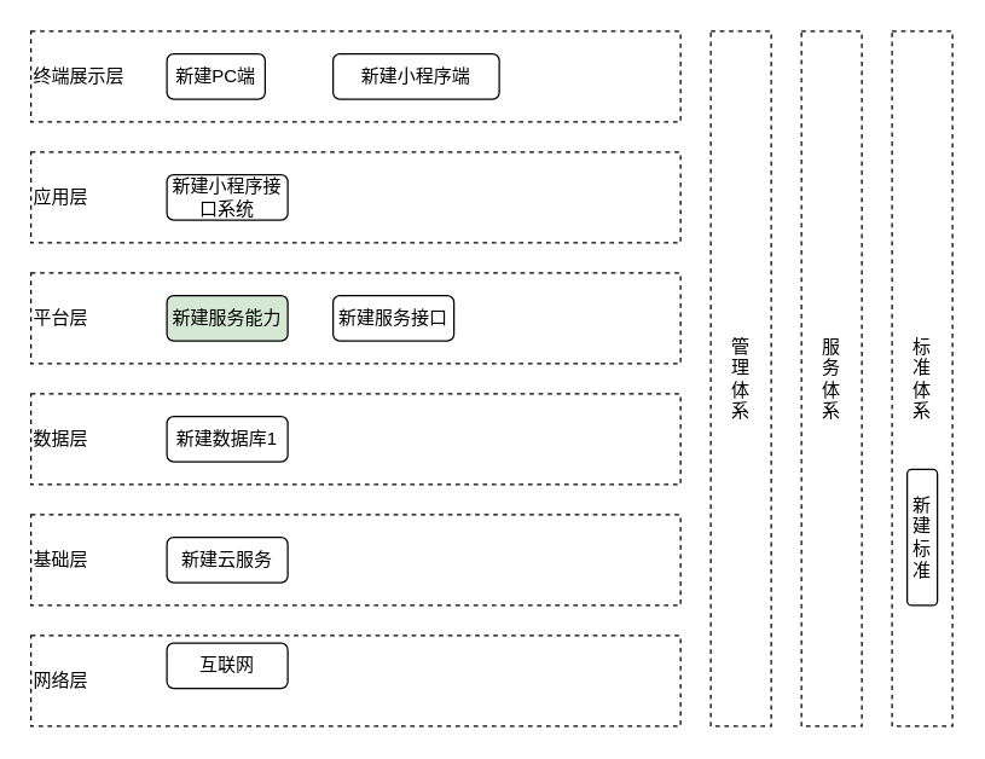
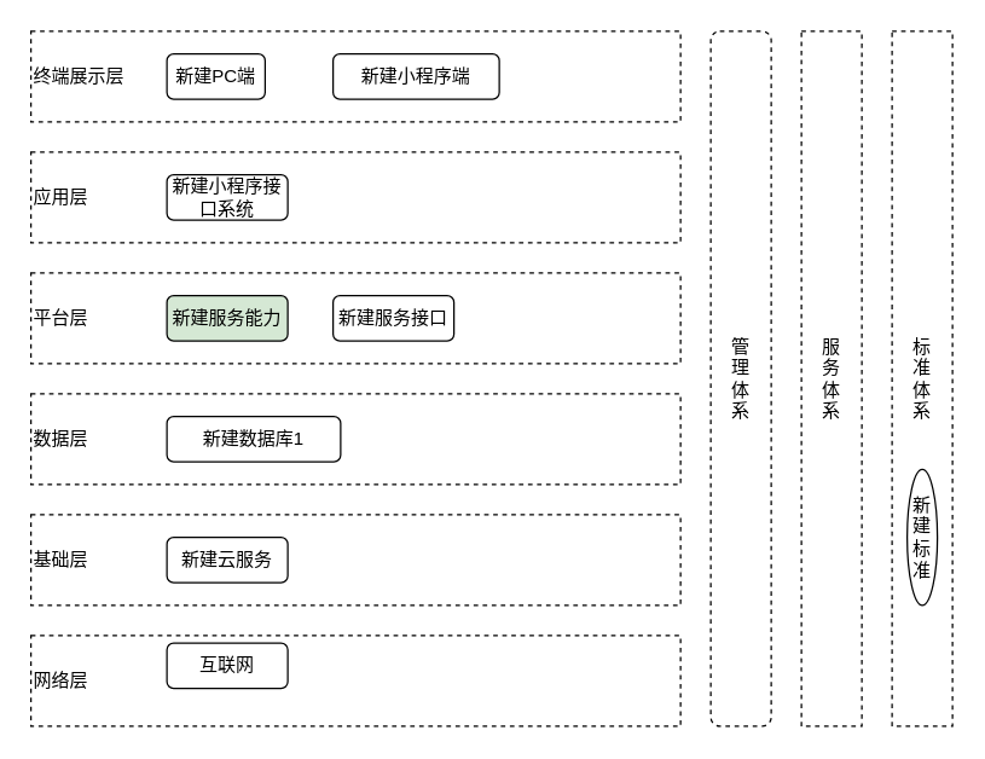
  <mxCell id="0" />
  <mxCell id="1" parent="0" />
  <mxCell id="2" value="终端展示层" style="rounded=0;whiteSpace=wrap;html=1;dashed=1;align=left;" vertex="1" parent="1"><mxGeometry x="20" y="20" width="430" height="60" as="geometry" /></mxCell>
  <mxCell id="3" value="新建PC端" style="rounded=1;whiteSpace=wrap;html=1;" vertex="1" parent="1"><mxGeometry x="110" y="35" width="65" height="30" as="geometry" /></mxCell>
  <mxCell id="4" value="新建小程序端" style="rounded=1;whiteSpace=wrap;html=1;" vertex="1" parent="1"><mxGeometry x="220" y="35" width="110" height="30" as="geometry" /></mxCell>
  <mxCell id="5" value="应用层" style="rounded=0;whiteSpace=wrap;html=1;dashed=1;align=left;" vertex="1" parent="1"><mxGeometry x="20" y="100" width="430" height="60" as="geometry" /></mxCell>
  <mxCell id="6" value="新建小程序接口系统" style="rounded=1;whiteSpace=wrap;html=1;" vertex="1" parent="1"><mxGeometry x="110" y="115" width="80" height="30" as="geometry" /></mxCell>
  <mxCell id="7" value="平台层" style="rounded=0;whiteSpace=wrap;html=1;dashed=1;align=left;" vertex="1" parent="1"><mxGeometry x="20" y="180" width="430" height="60" as="geometry" /></mxCell>
  <mxCell id="8" value="新建服务能力" style="rounded=1;whiteSpace=wrap;html=1;fillColor=#d5e8d4;" vertex="1" parent="1"><mxGeometry x="110" y="195" width="80" height="30" as="geometry" /></mxCell>
  <mxCell id="9" value="新建服务接口" style="rounded=1;whiteSpace=wrap;html=1;" vertex="1" parent="1"><mxGeometry x="220" y="195" width="80" height="30" as="geometry" /></mxCell>
  <mxCell id="10" value="数据层" style="rounded=0;whiteSpace=wrap;html=1;dashed=1;align=left;" vertex="1" parent="1"><mxGeometry x="20" y="260" width="430" height="60" as="geometry" /></mxCell>
  <mxCell id="11" value="基础层" style="rounded=0;whiteSpace=wrap;html=1;dashed=1;align=left;" vertex="1" parent="1"><mxGeometry x="20" y="340" width="430" height="60" as="geometry" /></mxCell>
  <mxCell id="12" value="网络层" style="rounded=0;whiteSpace=wrap;html=1;dashed=1;align=left;" vertex="1" parent="1"><mxGeometry x="20" y="420" width="430" height="60" as="geometry" /></mxCell>
  <mxCell id="13" value="互联网" style="rounded=1;whiteSpace=wrap;html=1;" vertex="1" parent="1"><mxGeometry x="110" y="425" width="80" height="30" as="geometry" /></mxCell>
  <mxCell id="14" value="新建云服务" style="rounded=1;whiteSpace=wrap;html=1;" vertex="1" parent="1"><mxGeometry x="110" y="355" width="80" height="30" as="geometry" /></mxCell>
- <mxCell id="15" value="新建数据库1" style="rounded=1;whiteSpace=wrap;html=1;" vertex="1" parent="1"><mxGeometry x="110" y="275" width="80" height="30" as="geometry" /></mxCell>
+ <mxCell id="15" value="新建数据库1" style="rounded=1;whiteSpace=wrap;html=1;" vertex="1" parent="1"><mxGeometry x="110" y="275" width="115" height="30" as="geometry" /></mxCell>
  <mxCell id="16" value="&lt;div style=&quot;&quot;&gt;标&lt;/div&gt;&lt;div style=&quot;&quot;&gt;准&lt;/div&gt;&lt;div style=&quot;&quot;&gt;体&lt;/div&gt;&lt;div style=&quot;&quot;&gt;系&lt;/div&gt;" style="rounded=0;whiteSpace=wrap;html=1;dashed=1;align=center;" vertex="1" parent="1"><mxGeometry x="590" y="20" width="40" height="460" as="geometry" /></mxCell>
- <mxCell id="17" value="&lt;div style=&quot;&quot;&gt;&lt;span style=&quot;background-color: initial;&quot;&gt;管&lt;/span&gt;&lt;/div&gt;&lt;div style=&quot;&quot;&gt;&lt;span style=&quot;background-color: initial;&quot;&gt;理&lt;/span&gt;&lt;/div&gt;&lt;div style=&quot;&quot;&gt;&lt;span style=&quot;background-color: initial;&quot;&gt;体&lt;/span&gt;&lt;/div&gt;&lt;div style=&quot;&quot;&gt;&lt;span style=&quot;background-color: initial;&quot;&gt;系&lt;/span&gt;&lt;/div&gt;" style="rounded=0;whiteSpace=wrap;html=1;dashed=1;align=center;" vertex="1" parent="1"><mxGeometry x="470" y="20" width="40" height="460" as="geometry" /></mxCell>
+ <mxCell id="17" value="&lt;div style=&quot;&quot;&gt;&lt;span style=&quot;background-color: initial;&quot;&gt;管&lt;/span&gt;&lt;/div&gt;&lt;div style=&quot;&quot;&gt;&lt;span style=&quot;background-color: initial;&quot;&gt;理&lt;/span&gt;&lt;/div&gt;&lt;div style=&quot;&quot;&gt;&lt;span style=&quot;background-color: initial;&quot;&gt;体&lt;/span&gt;&lt;/div&gt;&lt;div style=&quot;&quot;&gt;&lt;span style=&quot;background-color: initial;&quot;&gt;系&lt;/span&gt;&lt;/div&gt;" style="whiteSpace=wrap;html=1;dashed=1;align=center;rounded=1;" vertex="1" parent="1"><mxGeometry x="470" y="20" width="40" height="460" as="geometry" /></mxCell>
  <mxCell id="18" value="&lt;div style=&quot;&quot;&gt;服&lt;/div&gt;&lt;div style=&quot;&quot;&gt;务&lt;/div&gt;&lt;div style=&quot;&quot;&gt;体&lt;/div&gt;&lt;div style=&quot;&quot;&gt;系&lt;/div&gt;" style="rounded=0;whiteSpace=wrap;html=1;dashed=1;align=center;" vertex="1" parent="1"><mxGeometry x="530" y="20" width="40" height="460" as="geometry" /></mxCell>
- <mxCell id="19" value="新建标准" style="rounded=1;whiteSpace=wrap;html=1;" vertex="1" parent="1"><mxGeometry x="600" y="310" width="20" height="90" as="geometry" /></mxCell>
+ <mxCell id="19" value="新建标准" style="ellipse;whiteSpace=wrap;html=1;" vertex="1" parent="1"><mxGeometry x="600" y="310" width="20" height="90" as="geometry" /></mxCell>
